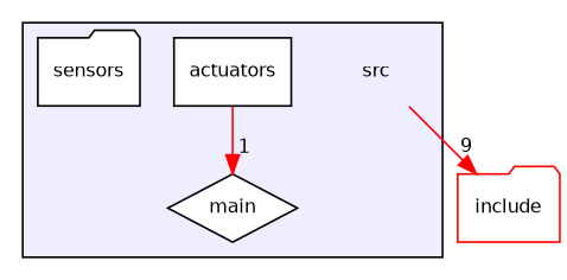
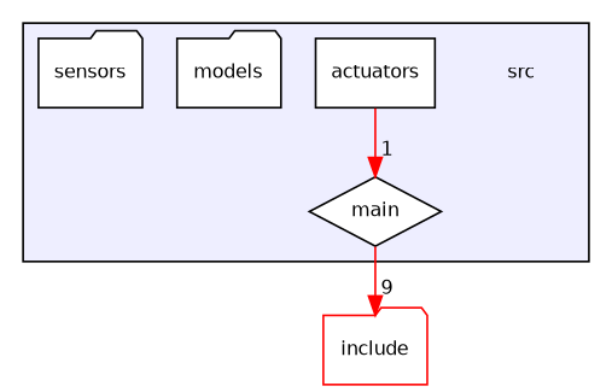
  digraph {
    compound=true
    node [fontname=Helvetica fontsize=10 shape=folder fillcolor=white style=filled]
    edge [color=red labeldistance=1.5 labelfontname=Helvetica labelfontsize=10]
    n1 [label=src shape=plaintext fillcolor="" style=""]
    n2 [label=actuators shape=box]
    n3 [label=main shape=diamond]
+   n4 [label=models]
    n5 [label=sensors]
    n6 [color=red label=include]
    subgraph cluster_1 {
      bgcolor="#eeeeff"
      pencolor=black
      n1
      n2
      n3
+     n4
      n5
    }
    n2 -> n3 [headlabel=1]
-   n1 -> n6 [headlabel=9]
+   n3 -> n6 [headlabel=9]
  }
